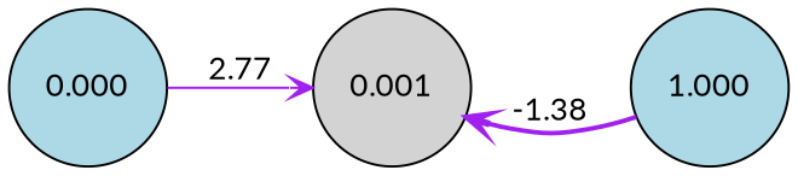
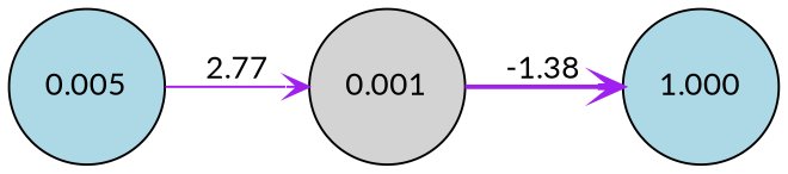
  digraph {
    fontname=Lato
    rankdir=LR
    node [fillcolor=lightblue fontname=Lato shape=circle style=filled]
    edge [arrowhead=vee color=purple fontname=Lato]
-   n1 [label=0.000]
+   n1 [label=0.005]
    n2 [fillcolor=lightgray label=0.001]
    n3 [label=1.000]
    n1 -> n2 [label=2.77 style=solid]
-   n3 -> n2 [label=-1.38 style=bold]
+   n2 -> n3 [label=-1.38 style=bold]
  }
